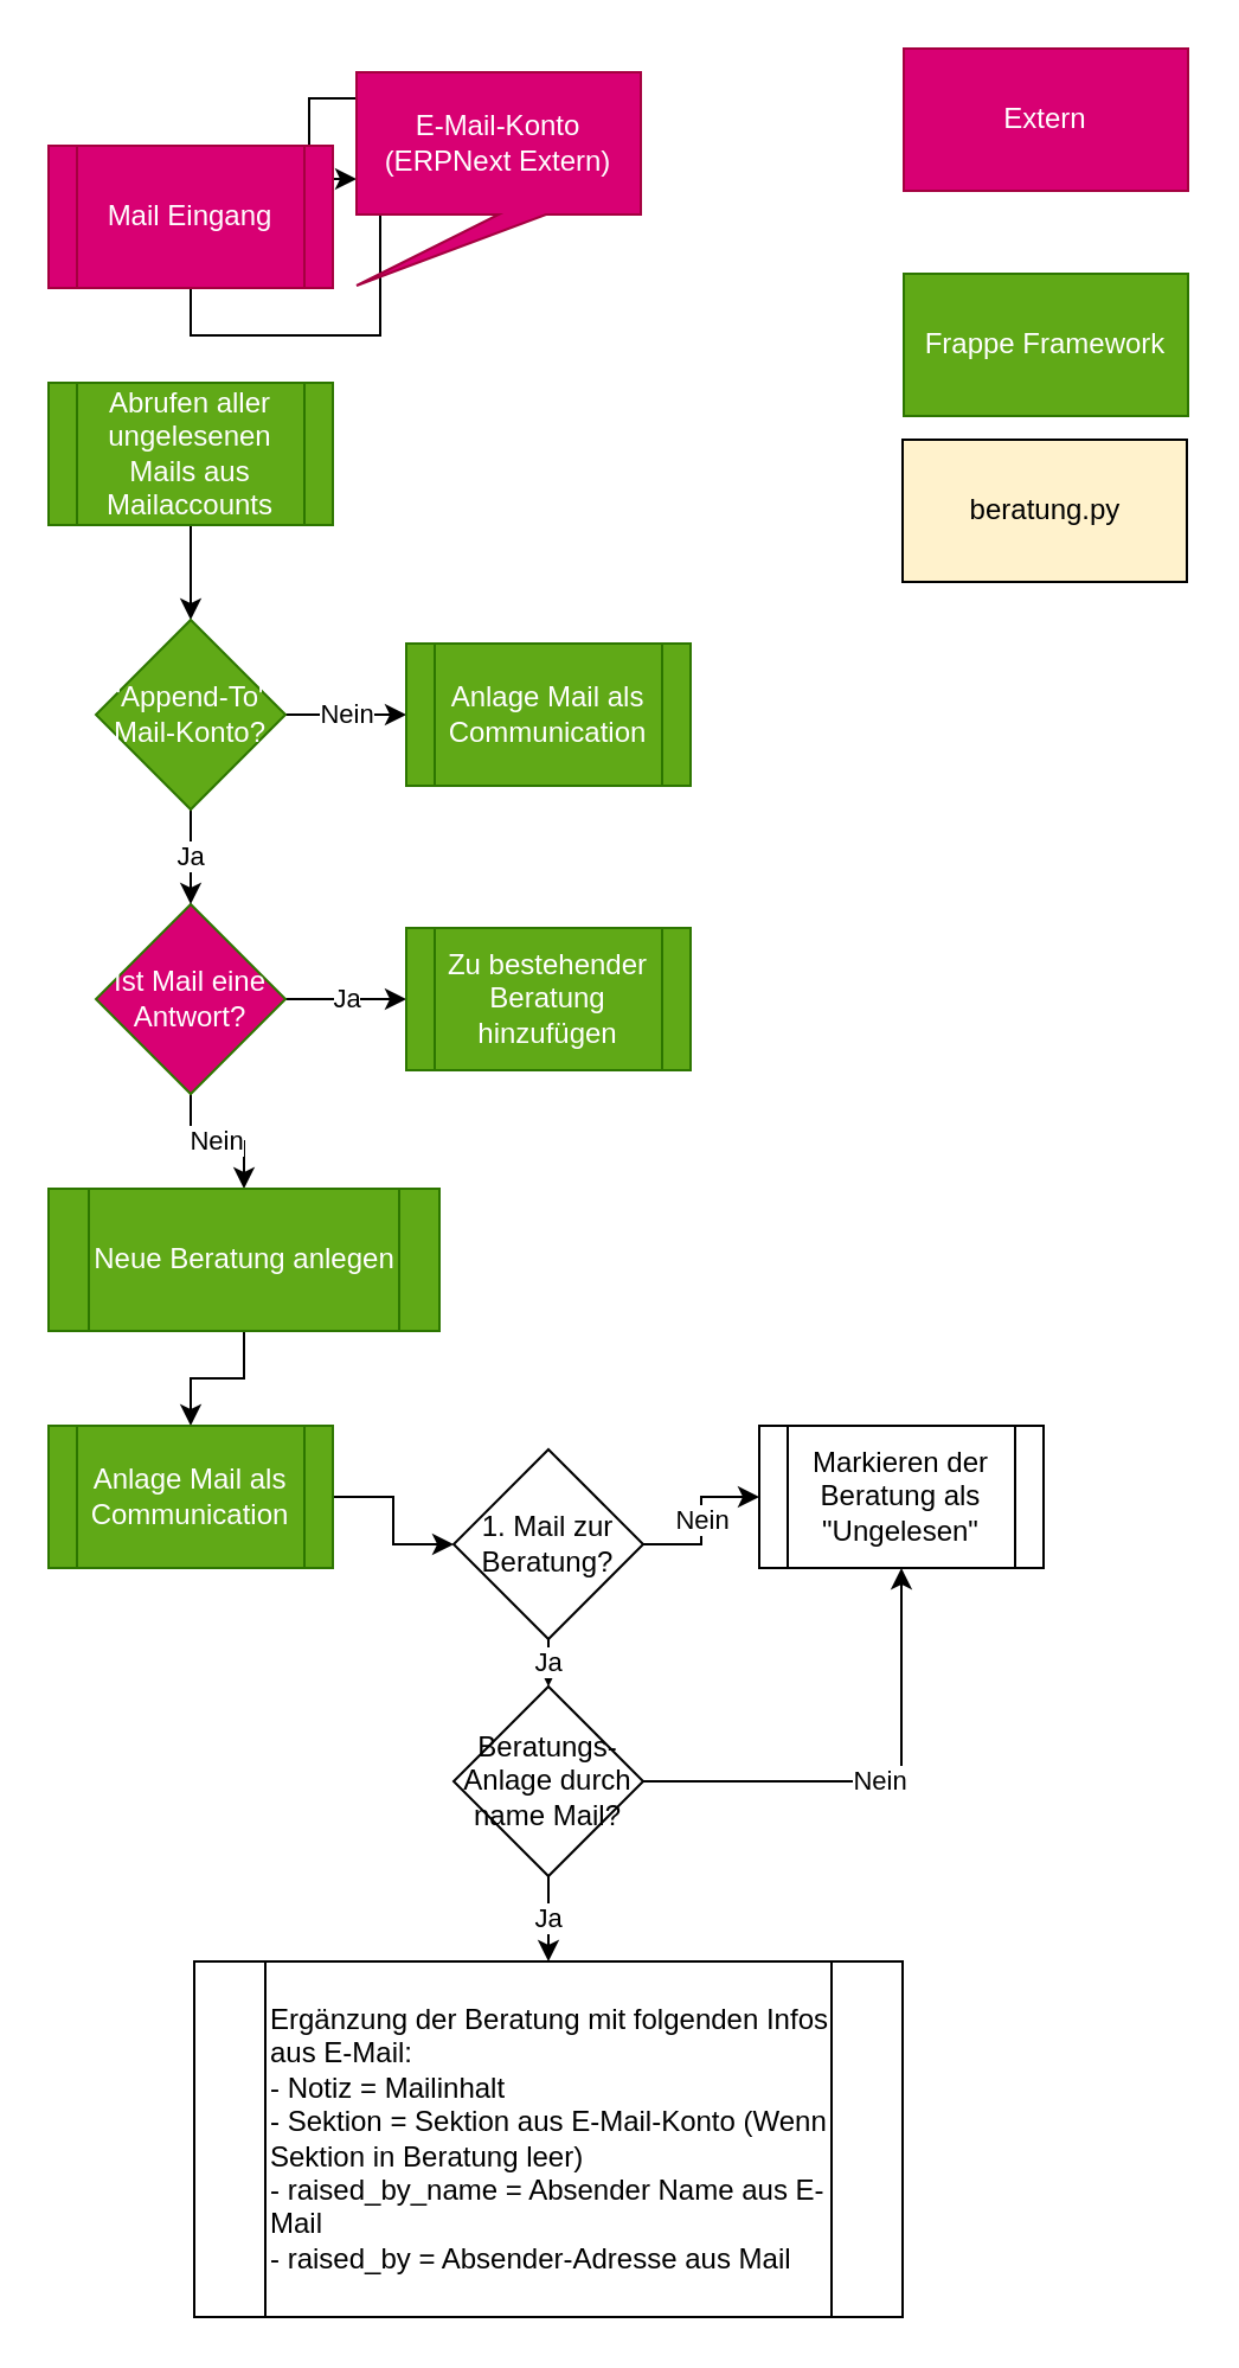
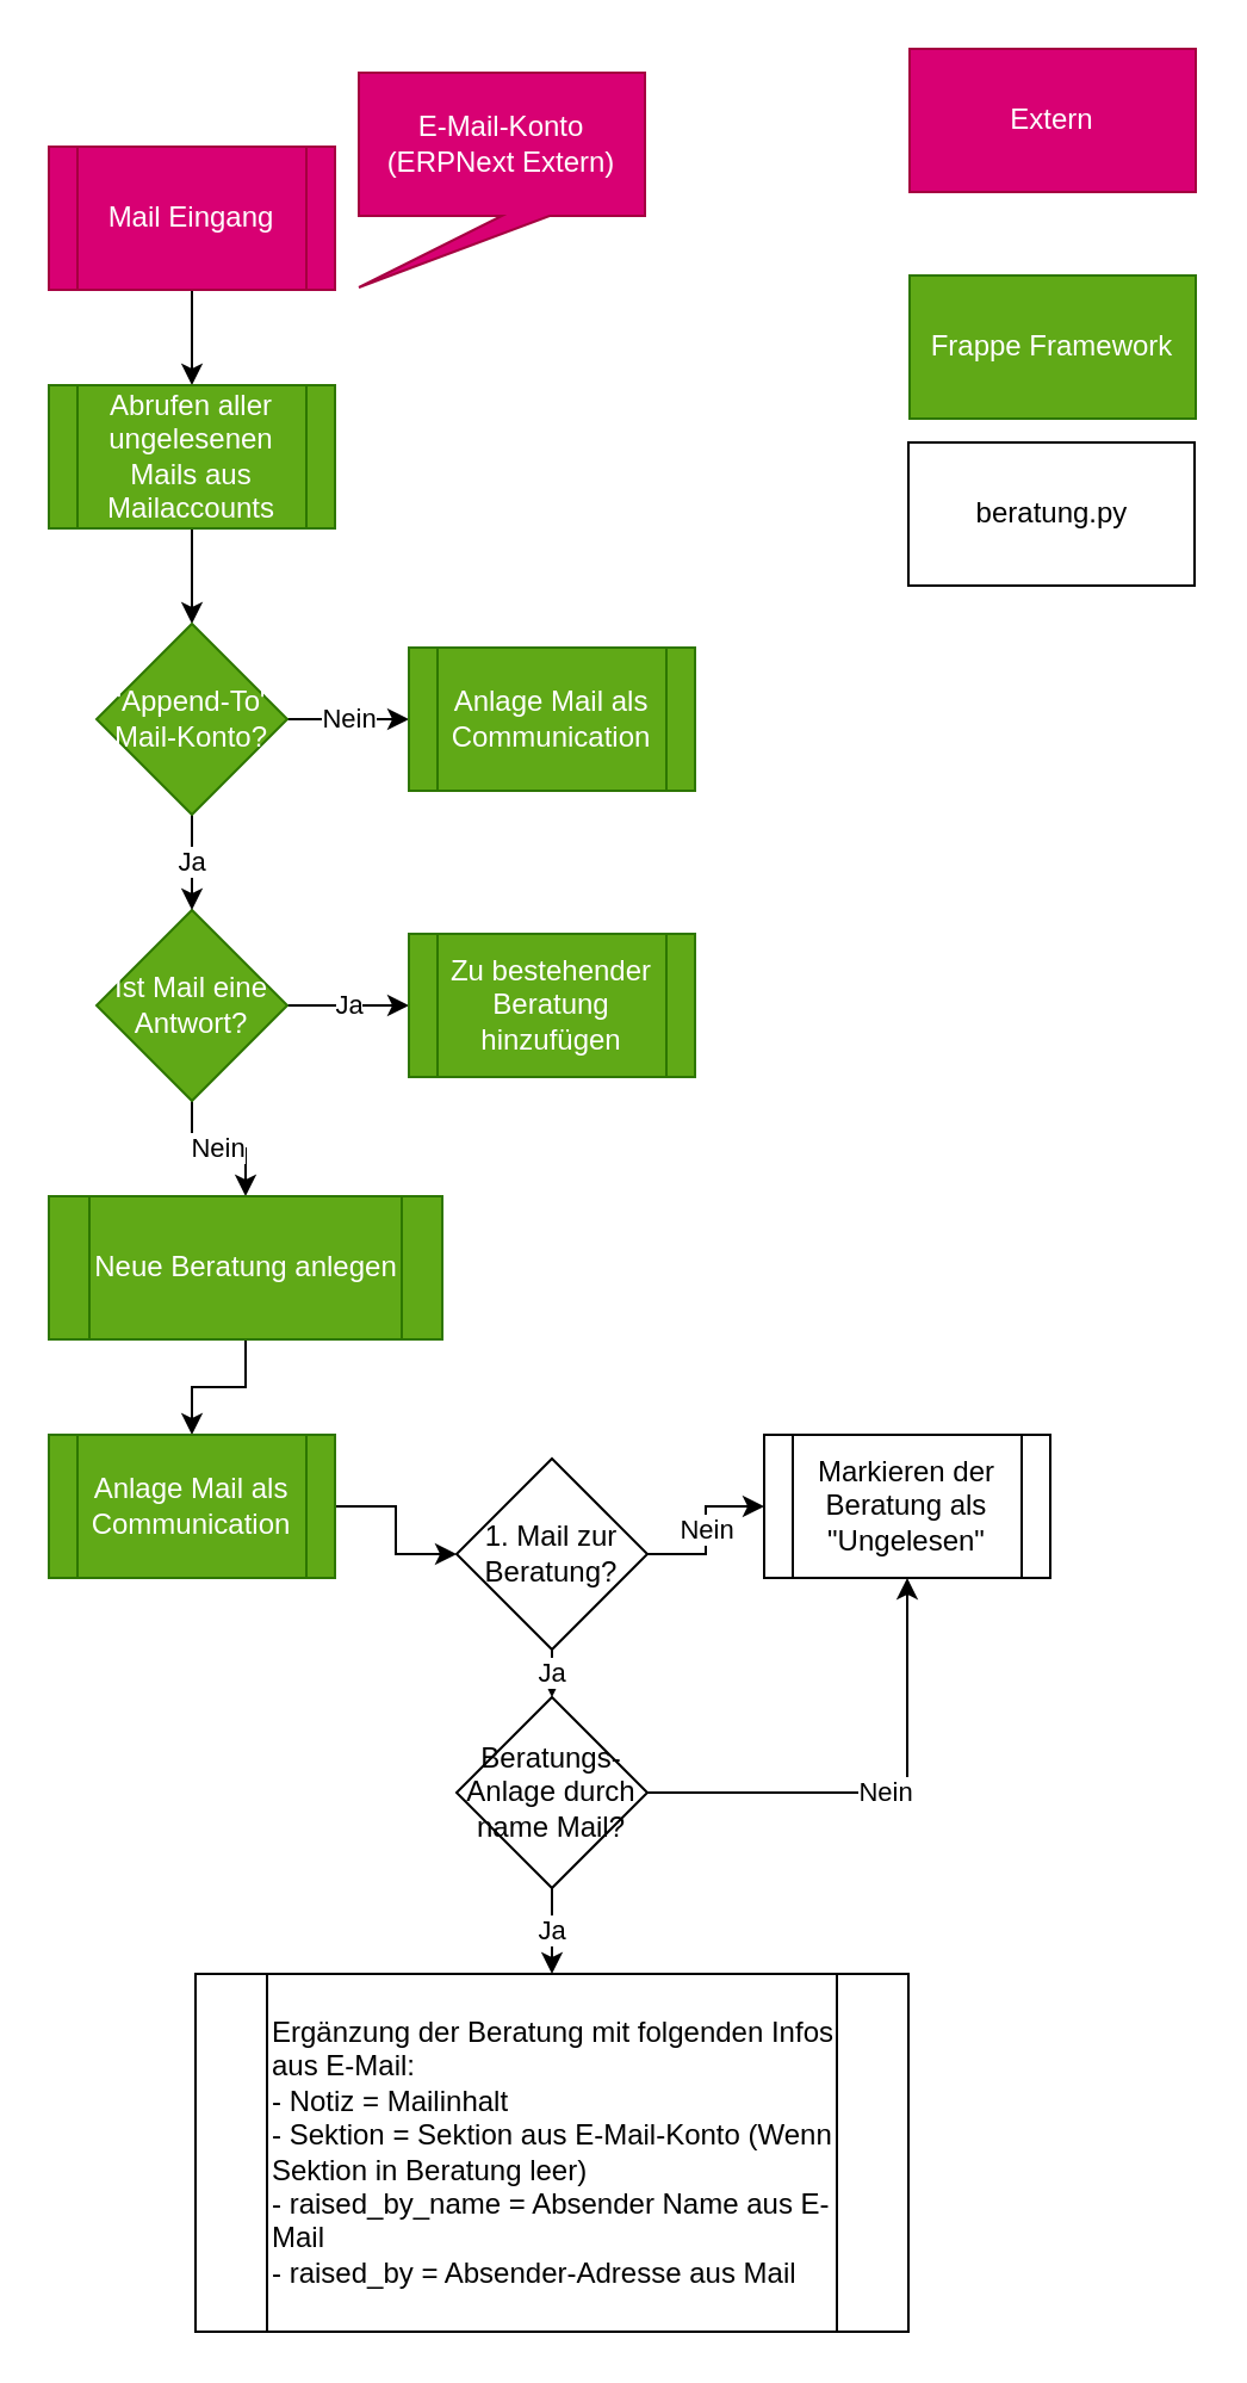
  <mxCell id="0" />
  <mxCell id="1" parent="0" />
- <mxCell id="2" style="edgeStyle=orthogonalEdgeStyle;rounded=0;orthogonalLoop=1;jettySize=auto;html=1;exitX=0.5;exitY=1;exitDx=0;exitDy=0;" parent="1" source="3" target="4" edge="1"><mxGeometry relative="1" as="geometry" /></mxCell>
+ <mxCell id="2" style="edgeStyle=orthogonalEdgeStyle;rounded=0;orthogonalLoop=1;jettySize=auto;html=1;exitX=0.5;exitY=1;exitDx=0;exitDy=0;entryX=0.5;entryY=0;entryDx=0;entryDy=0;" parent="1" source="3" target="6" edge="1"><mxGeometry relative="1" as="geometry" /></mxCell>
  <mxCell id="3" value="Mail Eingang" style="shape=process;whiteSpace=wrap;html=1;backgroundOutline=1;fillColor=#d80073;fontColor=#ffffff;strokeColor=#A50040;" parent="1" vertex="1"><mxGeometry x="20" y="61" width="120" height="60" as="geometry" /></mxCell>
  <mxCell id="4" value="E-Mail-Konto (ERPNext Extern)" style="shape=callout;whiteSpace=wrap;html=1;perimeter=calloutPerimeter;position2=0;fillColor=#d80073;fontColor=#ffffff;strokeColor=#A50040;" parent="1" vertex="1"><mxGeometry x="150" y="30" width="120" height="90" as="geometry" /></mxCell>
  <mxCell id="5" style="edgeStyle=orthogonalEdgeStyle;rounded=0;orthogonalLoop=1;jettySize=auto;html=1;exitX=0.5;exitY=1;exitDx=0;exitDy=0;entryX=0.5;entryY=0;entryDx=0;entryDy=0;" parent="1" source="6" target="15" edge="1"><mxGeometry relative="1" as="geometry" /></mxCell>
  <mxCell id="6" value="Abrufen aller ungelesenen Mails aus Mailaccounts" style="shape=process;whiteSpace=wrap;html=1;backgroundOutline=1;fillColor=#60a917;fontColor=#ffffff;strokeColor=#2D7600;" parent="1" vertex="1"><mxGeometry x="20" y="161" width="120" height="60" as="geometry" /></mxCell>
  <mxCell id="7" value="Ja" style="edgeStyle=orthogonalEdgeStyle;rounded=0;orthogonalLoop=1;jettySize=auto;html=1;exitX=1;exitY=0.5;exitDx=0;exitDy=0;entryX=0;entryY=0.5;entryDx=0;entryDy=0;" parent="1" source="9" target="10" edge="1"><mxGeometry relative="1" as="geometry" /></mxCell>
  <mxCell id="8" value="Nein" style="edgeStyle=orthogonalEdgeStyle;rounded=0;orthogonalLoop=1;jettySize=auto;html=1;exitX=0.5;exitY=1;exitDx=0;exitDy=0;entryX=0.5;entryY=0;entryDx=0;entryDy=0;" parent="1" source="9" target="12" edge="1"><mxGeometry relative="1" as="geometry" /></mxCell>
- <mxCell id="9" value="Ist Mail eine Antwort?" style="rhombus;whiteSpace=wrap;html=1;fillColor=#d80073;fontColor=#ffffff;strokeColor=#2D7600;" parent="1" vertex="1"><mxGeometry x="40" y="381" width="80" height="80" as="geometry" /></mxCell>
+ <mxCell id="9" value="Ist Mail eine Antwort?" style="rhombus;whiteSpace=wrap;html=1;fillColor=#60a917;fontColor=#ffffff;strokeColor=#2D7600;" parent="1" vertex="1"><mxGeometry x="40" y="381" width="80" height="80" as="geometry" /></mxCell>
  <mxCell id="10" value="Zu bestehender Beratung hinzufügen" style="shape=process;whiteSpace=wrap;html=1;backgroundOutline=1;fillColor=#60a917;fontColor=#ffffff;strokeColor=#2D7600;" parent="1" vertex="1"><mxGeometry x="171" y="391" width="120" height="60" as="geometry" /></mxCell>
  <mxCell id="11" style="edgeStyle=orthogonalEdgeStyle;rounded=0;orthogonalLoop=1;jettySize=auto;html=1;exitX=0.5;exitY=1;exitDx=0;exitDy=0;entryX=0.5;entryY=0;entryDx=0;entryDy=0;" parent="1" source="12" target="18" edge="1"><mxGeometry relative="1" as="geometry" /></mxCell>
  <mxCell id="12" value="Neue Beratung anlegen" style="shape=process;whiteSpace=wrap;html=1;backgroundOutline=1;fillColor=#60a917;fontColor=#ffffff;strokeColor=#2D7600;" parent="1" vertex="1"><mxGeometry x="20" y="501" width="165" height="60" as="geometry" /></mxCell>
  <mxCell id="13" value="Nein" style="edgeStyle=orthogonalEdgeStyle;rounded=0;orthogonalLoop=1;jettySize=auto;html=1;exitX=1;exitY=0.5;exitDx=0;exitDy=0;entryX=0;entryY=0.5;entryDx=0;entryDy=0;" parent="1" source="15" target="16" edge="1"><mxGeometry relative="1" as="geometry" /></mxCell>
  <mxCell id="14" value="Ja" style="edgeStyle=orthogonalEdgeStyle;rounded=0;orthogonalLoop=1;jettySize=auto;html=1;exitX=0.5;exitY=1;exitDx=0;exitDy=0;entryX=0.5;entryY=0;entryDx=0;entryDy=0;" parent="1" source="15" target="9" edge="1"><mxGeometry relative="1" as="geometry" /></mxCell>
  <mxCell id="15" value="&quot;Append-To&quot; Mail-Konto?" style="rhombus;whiteSpace=wrap;html=1;fillColor=#60a917;fontColor=#ffffff;strokeColor=#2D7600;" parent="1" vertex="1"><mxGeometry x="40" y="261" width="80" height="80" as="geometry" /></mxCell>
  <mxCell id="16" value="Anlage Mail als Communication" style="shape=process;whiteSpace=wrap;html=1;backgroundOutline=1;fillColor=#60a917;fontColor=#ffffff;strokeColor=#2D7600;" parent="1" vertex="1"><mxGeometry x="171" y="271" width="120" height="60" as="geometry" /></mxCell>
  <mxCell id="17" style="edgeStyle=orthogonalEdgeStyle;rounded=0;orthogonalLoop=1;jettySize=auto;html=1;exitX=1;exitY=0.5;exitDx=0;exitDy=0;entryX=0;entryY=0.5;entryDx=0;entryDy=0;" parent="1" source="18" target="21" edge="1"><mxGeometry relative="1" as="geometry" /></mxCell>
  <mxCell id="18" value="Anlage Mail als Communication" style="shape=process;whiteSpace=wrap;html=1;backgroundOutline=1;fillColor=#60a917;fontColor=#ffffff;strokeColor=#2D7600;" parent="1" vertex="1"><mxGeometry x="20" y="601" width="120" height="60" as="geometry" /></mxCell>
  <mxCell id="19" value="Nein" style="edgeStyle=orthogonalEdgeStyle;rounded=0;orthogonalLoop=1;jettySize=auto;html=1;exitX=1;exitY=0.5;exitDx=0;exitDy=0;entryX=0;entryY=0.5;entryDx=0;entryDy=0;" parent="1" source="21" target="22" edge="1"><mxGeometry relative="1" as="geometry" /></mxCell>
  <mxCell id="20" value="Ja" style="edgeStyle=orthogonalEdgeStyle;rounded=0;orthogonalLoop=1;jettySize=auto;html=1;exitX=0.5;exitY=1;exitDx=0;exitDy=0;entryX=0.5;entryY=0;entryDx=0;entryDy=0;" parent="1" source="21" target="25" edge="1"><mxGeometry relative="1" as="geometry" /></mxCell>
  <mxCell id="21" value="1. Mail zur Beratung?" style="rhombus;whiteSpace=wrap;html=1;" parent="1" vertex="1"><mxGeometry x="191" y="611" width="80" height="80" as="geometry" /></mxCell>
  <mxCell id="22" value="Markieren der Beratung als &quot;Ungelesen&quot;" style="shape=process;whiteSpace=wrap;html=1;backgroundOutline=1;" parent="1" vertex="1"><mxGeometry x="320" y="601" width="120" height="60" as="geometry" /></mxCell>
  <mxCell id="23" value="Nein" style="edgeStyle=orthogonalEdgeStyle;rounded=0;orthogonalLoop=1;jettySize=auto;html=1;exitX=1;exitY=0.5;exitDx=0;exitDy=0;entryX=0.5;entryY=1;entryDx=0;entryDy=0;" parent="1" source="25" target="22" edge="1"><mxGeometry relative="1" as="geometry" /></mxCell>
  <mxCell id="24" value="Ja" style="edgeStyle=orthogonalEdgeStyle;rounded=0;orthogonalLoop=1;jettySize=auto;html=1;exitX=0.5;exitY=1;exitDx=0;exitDy=0;entryX=0.5;entryY=0;entryDx=0;entryDy=0;" parent="1" source="25" target="26" edge="1"><mxGeometry relative="1" as="geometry" /></mxCell>
  <mxCell id="25" value="Beratungs-Anlage durch name Mail?" style="rhombus;whiteSpace=wrap;html=1;" parent="1" vertex="1"><mxGeometry x="191" y="711" width="80" height="80" as="geometry" /></mxCell>
  <mxCell id="26" value="Ergänzung der Beratung mit folgenden Infos aus E-Mail:&lt;br&gt;- Notiz = Mailinhalt&lt;br&gt;- Sektion = Sektion aus E-Mail-Konto (Wenn Sektion in Beratung leer)&lt;br&gt;- raised_by_name = Absender Name aus E-Mail&lt;br&gt;- raised_by = Absender-Adresse aus Mail" style="shape=process;whiteSpace=wrap;html=1;backgroundOutline=1;align=left;" parent="1" vertex="1"><mxGeometry x="81.5" y="827" width="299" height="150" as="geometry" /></mxCell>
  <mxCell id="27" value="Extern" style="rounded=0;whiteSpace=wrap;html=1;fillColor=#d80073;fontColor=#ffffff;strokeColor=#A50040;" parent="1" vertex="1"><mxGeometry x="381" y="20" width="120" height="60" as="geometry" /></mxCell>
  <mxCell id="28" value="Frappe Framework" style="rounded=0;whiteSpace=wrap;html=1;fillColor=#60a917;fontColor=#ffffff;strokeColor=#2D7600;" parent="1" vertex="1"><mxGeometry x="381" y="115" width="120" height="60" as="geometry" /></mxCell>
- <mxCell id="29" value="beratung.py" style="rounded=0;whiteSpace=wrap;html=1;fillColor=#fff2cc;" parent="1" vertex="1"><mxGeometry x="380.5" y="185" width="120" height="60" as="geometry" /></mxCell>
+ <mxCell id="29" value="beratung.py" style="rounded=0;whiteSpace=wrap;html=1;" parent="1" vertex="1"><mxGeometry x="380.5" y="185" width="120" height="60" as="geometry" /></mxCell>
